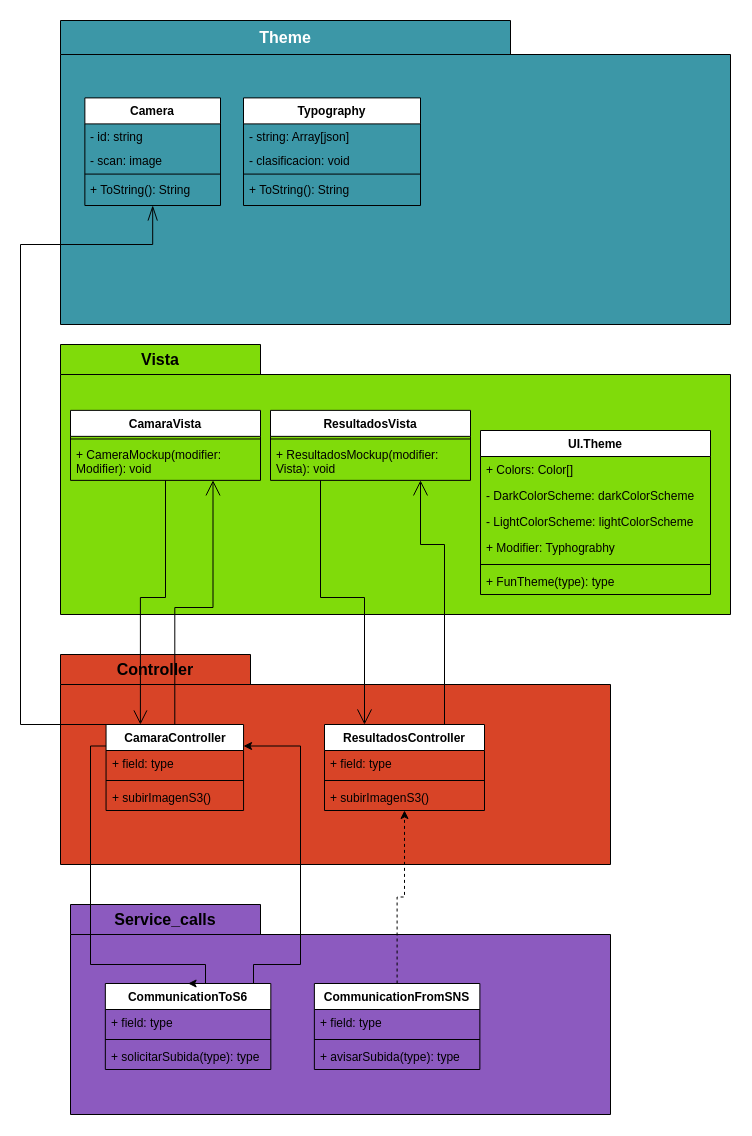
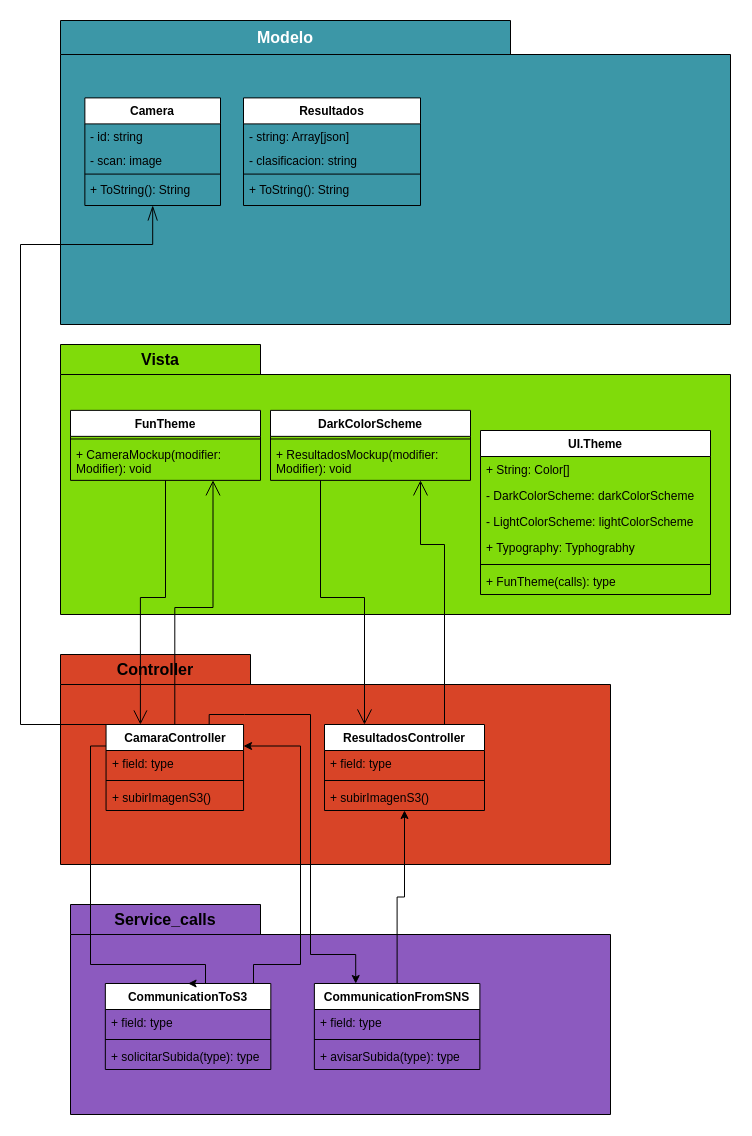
  <mxCell id="0" />
  <mxCell id="1" parent="0" />
  <mxCell id="2" value="Capas de Frontend de la aplicación" style="text;html=1;align=center;verticalAlign=middle;whiteSpace=wrap;rounded=0;" parent="1" vertex="1"><mxGeometry x="257.5" y="68" width="195" height="30" as="geometry" /></mxCell>
- <mxCell id="3" value="&lt;font style=&quot;font-size: 16px;&quot; color=&quot;#ffffff&quot;&gt;Theme&lt;/font&gt;" style="shape=folder;fontStyle=1;tabWidth=450;tabHeight=34;tabPosition=left;html=1;boundedLbl=1;labelInHeader=1;container=1;collapsible=0;whiteSpace=wrap;fillColor=#3C97A7;" parent="1" vertex="1"><mxGeometry x="60" y="20" width="670" height="304" as="geometry" /></mxCell>
+ <mxCell id="3" value="&lt;font style=&quot;font-size: 16px;&quot; color=&quot;#ffffff&quot;&gt;Modelo&lt;/font&gt;" style="shape=folder;fontStyle=1;tabWidth=450;tabHeight=34;tabPosition=left;html=1;boundedLbl=1;labelInHeader=1;container=1;collapsible=0;whiteSpace=wrap;fillColor=#3C97A7;" parent="1" vertex="1"><mxGeometry x="60" y="20" width="670" height="304" as="geometry" /></mxCell>
  <mxCell id="4" value="" style="html=1;strokeColor=none;resizeWidth=1;resizeHeight=1;fillColor=none;part=1;connectable=0;allowArrows=0;deletable=0;whiteSpace=wrap;" parent="3" vertex="1"><mxGeometry width="670" height="212.8" relative="1" as="geometry"><mxPoint y="30" as="offset" /></mxGeometry></mxCell>
- <mxCell id="5" value="Typography" style="swimlane;fontStyle=1;align=center;verticalAlign=top;childLayout=stackLayout;horizontal=1;startSize=26;horizontalStack=0;resizeParent=1;resizeParentMax=0;resizeLast=0;collapsible=1;marginBottom=0;whiteSpace=wrap;html=1;" parent="3" vertex="1"><mxGeometry x="183" y="77.4" width="177" height="107.603" as="geometry"><mxRectangle x="183" y="77.4" width="100" height="30" as="alternateBounds" /></mxGeometry></mxCell>
+ <mxCell id="5" value="Resultados" style="swimlane;fontStyle=1;align=center;verticalAlign=top;childLayout=stackLayout;horizontal=1;startSize=26;horizontalStack=0;resizeParent=1;resizeParentMax=0;resizeLast=0;collapsible=1;marginBottom=0;whiteSpace=wrap;html=1;" parent="3" vertex="1"><mxGeometry x="183" y="77.4" width="177" height="107.603" as="geometry"><mxRectangle x="183" y="77.4" width="100" height="30" as="alternateBounds" /></mxGeometry></mxCell>
  <mxCell id="6" value="- string: Array[json]" style="text;strokeColor=none;fillColor=none;align=left;verticalAlign=top;spacingLeft=4;spacingRight=4;overflow=hidden;rotatable=0;points=[[0,0.5],[1,0.5]];portConstraint=eastwest;whiteSpace=wrap;html=1;" parent="5" vertex="1"><mxGeometry y="26" width="177" height="24" as="geometry" /></mxCell>
- <mxCell id="7" value="- clasificacion: void" style="text;strokeColor=none;fillColor=none;align=left;verticalAlign=top;spacingLeft=4;spacingRight=4;overflow=hidden;rotatable=0;points=[[0,0.5],[1,0.5]];portConstraint=eastwest;whiteSpace=wrap;html=1;" parent="5" vertex="1"><mxGeometry y="50" width="177" height="24" as="geometry" /></mxCell>
+ <mxCell id="7" value="- clasificacion: string" style="text;strokeColor=none;fillColor=none;align=left;verticalAlign=top;spacingLeft=4;spacingRight=4;overflow=hidden;rotatable=0;points=[[0,0.5],[1,0.5]];portConstraint=eastwest;whiteSpace=wrap;html=1;" parent="5" vertex="1"><mxGeometry y="50" width="177" height="24" as="geometry" /></mxCell>
  <mxCell id="8" value="" style="line;strokeWidth=1;fillColor=none;align=left;verticalAlign=middle;spacingTop=-1;spacingLeft=3;spacingRight=3;rotatable=0;labelPosition=right;points=[];portConstraint=eastwest;strokeColor=inherit;" parent="5" vertex="1"><mxGeometry y="74" width="177" height="4.39" as="geometry" /></mxCell>
  <mxCell id="9" value="+ ToString(): String&amp;nbsp;" style="text;strokeColor=none;fillColor=none;align=left;verticalAlign=top;spacingLeft=4;spacingRight=4;overflow=hidden;rotatable=0;points=[[0,0.5],[1,0.5]];portConstraint=eastwest;whiteSpace=wrap;html=1;" parent="5" vertex="1"><mxGeometry y="78.39" width="177" height="29.213" as="geometry" /></mxCell>
  <mxCell id="10" value="Camera" style="swimlane;fontStyle=1;align=center;verticalAlign=top;childLayout=stackLayout;horizontal=1;startSize=26;horizontalStack=0;resizeParent=1;resizeParentMax=0;resizeLast=0;collapsible=1;marginBottom=0;whiteSpace=wrap;html=1;" parent="3" vertex="1"><mxGeometry x="24.37" y="77.4" width="135.63" height="107.603" as="geometry"><mxRectangle x="24.37" y="77.4" width="80" height="30" as="alternateBounds" /></mxGeometry></mxCell>
  <mxCell id="11" value="- id: string" style="text;strokeColor=none;fillColor=none;align=left;verticalAlign=top;spacingLeft=4;spacingRight=4;overflow=hidden;rotatable=0;points=[[0,0.5],[1,0.5]];portConstraint=eastwest;whiteSpace=wrap;html=1;" parent="10" vertex="1"><mxGeometry y="26" width="135.63" height="24" as="geometry" /></mxCell>
  <mxCell id="12" value="- scan: image" style="text;strokeColor=none;fillColor=none;align=left;verticalAlign=top;spacingLeft=4;spacingRight=4;overflow=hidden;rotatable=0;points=[[0,0.5],[1,0.5]];portConstraint=eastwest;whiteSpace=wrap;html=1;" parent="10" vertex="1"><mxGeometry y="50" width="135.63" height="24" as="geometry" /></mxCell>
  <mxCell id="13" value="" style="line;strokeWidth=1;fillColor=none;align=left;verticalAlign=middle;spacingTop=-1;spacingLeft=3;spacingRight=3;rotatable=0;labelPosition=right;points=[];portConstraint=eastwest;strokeColor=inherit;" parent="10" vertex="1"><mxGeometry y="74" width="135.63" height="4.39" as="geometry" /></mxCell>
  <mxCell id="14" value="+ ToString(): String&amp;nbsp;" style="text;strokeColor=none;fillColor=none;align=left;verticalAlign=top;spacingLeft=4;spacingRight=4;overflow=hidden;rotatable=0;points=[[0,0.5],[1,0.5]];portConstraint=eastwest;whiteSpace=wrap;html=1;" parent="10" vertex="1"><mxGeometry y="78.39" width="135.63" height="29.213" as="geometry" /></mxCell>
  <mxCell id="15" value="&lt;font style=&quot;font-size: 16px;&quot;&gt;Vista&lt;/font&gt;" style="shape=folder;fontStyle=1;tabWidth=200;tabHeight=30;tabPosition=left;html=1;boundedLbl=1;labelInHeader=1;container=1;collapsible=0;whiteSpace=wrap;fillColor=#80db0a;" parent="1" vertex="1"><mxGeometry x="60" y="344" width="670" height="270" as="geometry" /></mxCell>
  <mxCell id="16" value="" style="html=1;strokeColor=none;resizeWidth=1;resizeHeight=1;fillColor=none;part=1;connectable=0;allowArrows=0;deletable=0;whiteSpace=wrap;" parent="15" vertex="1"><mxGeometry width="670" height="189" relative="1" as="geometry"><mxPoint y="30" as="offset" /></mxGeometry></mxCell>
- <mxCell id="17" value="CamaraVista" style="swimlane;fontStyle=1;align=center;verticalAlign=top;childLayout=stackLayout;horizontal=1;startSize=26;horizontalStack=0;resizeParent=1;resizeParentMax=0;resizeLast=0;collapsible=1;marginBottom=0;whiteSpace=wrap;html=1;" parent="15" vertex="1"><mxGeometry x="10.0" y="65.86" width="190" height="69.998" as="geometry"><mxRectangle x="10.0" y="65.86" width="110" height="30" as="alternateBounds" /></mxGeometry></mxCell>
+ <mxCell id="17" value="FunTheme" style="swimlane;fontStyle=1;align=center;verticalAlign=top;childLayout=stackLayout;horizontal=1;startSize=26;horizontalStack=0;resizeParent=1;resizeParentMax=0;resizeLast=0;collapsible=1;marginBottom=0;whiteSpace=wrap;html=1;" parent="15" vertex="1"><mxGeometry x="10.0" y="65.86" width="190" height="69.998" as="geometry"><mxRectangle x="10.0" y="65.86" width="110" height="30" as="alternateBounds" /></mxGeometry></mxCell>
  <mxCell id="18" value="" style="line;strokeWidth=1;fillColor=none;align=left;verticalAlign=middle;spacingTop=-1;spacingLeft=3;spacingRight=3;rotatable=0;labelPosition=right;points=[];portConstraint=eastwest;strokeColor=inherit;" parent="17" vertex="1"><mxGeometry y="26" width="190" height="5.268" as="geometry" /></mxCell>
  <mxCell id="19" value="+ CameraMockup(modifier: Modifier): void" style="text;strokeColor=none;fillColor=none;align=left;verticalAlign=top;spacingLeft=4;spacingRight=4;overflow=hidden;rotatable=0;points=[[0,0.5],[1,0.5]];portConstraint=eastwest;whiteSpace=wrap;html=1;" parent="17" vertex="1"><mxGeometry y="31.268" width="190" height="38.73" as="geometry" /></mxCell>
- <mxCell id="20" value="ResultadosVista" style="swimlane;fontStyle=1;align=center;verticalAlign=top;childLayout=stackLayout;horizontal=1;startSize=26;horizontalStack=0;resizeParent=1;resizeParentMax=0;resizeLast=0;collapsible=1;marginBottom=0;whiteSpace=wrap;html=1;" parent="15" vertex="1"><mxGeometry x="210" y="65.86" width="200" height="69.998" as="geometry"><mxRectangle x="210" y="65.86" width="130" height="30" as="alternateBounds" /></mxGeometry></mxCell>
+ <mxCell id="20" value="DarkColorScheme" style="swimlane;fontStyle=1;align=center;verticalAlign=top;childLayout=stackLayout;horizontal=1;startSize=26;horizontalStack=0;resizeParent=1;resizeParentMax=0;resizeLast=0;collapsible=1;marginBottom=0;whiteSpace=wrap;html=1;" parent="15" vertex="1"><mxGeometry x="210" y="65.86" width="200" height="69.998" as="geometry"><mxRectangle x="210" y="65.86" width="130" height="30" as="alternateBounds" /></mxGeometry></mxCell>
  <mxCell id="21" value="" style="line;strokeWidth=1;fillColor=none;align=left;verticalAlign=middle;spacingTop=-1;spacingLeft=3;spacingRight=3;rotatable=0;labelPosition=right;points=[];portConstraint=eastwest;strokeColor=inherit;" parent="20" vertex="1"><mxGeometry y="26" width="200" height="5.268" as="geometry" /></mxCell>
- <mxCell id="22" value="+ ResultadosMockup(modifier: Vista): void" style="text;strokeColor=none;fillColor=none;align=left;verticalAlign=top;spacingLeft=4;spacingRight=4;overflow=hidden;rotatable=0;points=[[0,0.5],[1,0.5]];portConstraint=eastwest;whiteSpace=wrap;html=1;" parent="20" vertex="1"><mxGeometry y="31.268" width="200" height="38.73" as="geometry" /></mxCell>
+ <mxCell id="22" value="+ ResultadosMockup(modifier: Modifier): void" style="text;strokeColor=none;fillColor=none;align=left;verticalAlign=top;spacingLeft=4;spacingRight=4;overflow=hidden;rotatable=0;points=[[0,0.5],[1,0.5]];portConstraint=eastwest;whiteSpace=wrap;html=1;" parent="20" vertex="1"><mxGeometry y="31.268" width="200" height="38.73" as="geometry" /></mxCell>
  <mxCell id="23" value="UI.Theme" style="swimlane;fontStyle=1;align=center;verticalAlign=top;childLayout=stackLayout;horizontal=1;startSize=26;horizontalStack=0;resizeParent=1;resizeParentMax=0;resizeLast=0;collapsible=1;marginBottom=0;whiteSpace=wrap;html=1;" vertex="1" parent="15"><mxGeometry x="420" y="86" width="230" height="164" as="geometry" /></mxCell>
- <mxCell id="24" value="+ Colors: Color[]" style="text;strokeColor=none;fillColor=none;align=left;verticalAlign=top;spacingLeft=4;spacingRight=4;overflow=hidden;rotatable=0;points=[[0,0.5],[1,0.5]];portConstraint=eastwest;whiteSpace=wrap;html=1;" vertex="1" parent="23"><mxGeometry y="26" width="230" height="26" as="geometry" /></mxCell>
+ <mxCell id="24" value="+ String: Color[]" style="text;strokeColor=none;fillColor=none;align=left;verticalAlign=top;spacingLeft=4;spacingRight=4;overflow=hidden;rotatable=0;points=[[0,0.5],[1,0.5]];portConstraint=eastwest;whiteSpace=wrap;html=1;" vertex="1" parent="23"><mxGeometry y="26" width="230" height="26" as="geometry" /></mxCell>
  <mxCell id="25" value="- DarkColorScheme: darkColorScheme" style="text;strokeColor=none;fillColor=none;align=left;verticalAlign=top;spacingLeft=4;spacingRight=4;overflow=hidden;rotatable=0;points=[[0,0.5],[1,0.5]];portConstraint=eastwest;whiteSpace=wrap;html=1;" vertex="1" parent="23"><mxGeometry y="52" width="230" height="26" as="geometry" /></mxCell>
  <mxCell id="26" value="- LightColorScheme: lightColorScheme" style="text;strokeColor=none;fillColor=none;align=left;verticalAlign=top;spacingLeft=4;spacingRight=4;overflow=hidden;rotatable=0;points=[[0,0.5],[1,0.5]];portConstraint=eastwest;whiteSpace=wrap;html=1;" vertex="1" parent="23"><mxGeometry y="78" width="230" height="26" as="geometry" /></mxCell>
- <mxCell id="27" value="+ Modifier: Typhograbhy" style="text;strokeColor=none;fillColor=none;align=left;verticalAlign=top;spacingLeft=4;spacingRight=4;overflow=hidden;rotatable=0;points=[[0,0.5],[1,0.5]];portConstraint=eastwest;whiteSpace=wrap;html=1;" vertex="1" parent="23"><mxGeometry y="104" width="230" height="26" as="geometry" /></mxCell>
+ <mxCell id="27" value="+ Typography: Typhograbhy" style="text;strokeColor=none;fillColor=none;align=left;verticalAlign=top;spacingLeft=4;spacingRight=4;overflow=hidden;rotatable=0;points=[[0,0.5],[1,0.5]];portConstraint=eastwest;whiteSpace=wrap;html=1;" vertex="1" parent="23"><mxGeometry y="104" width="230" height="26" as="geometry" /></mxCell>
  <mxCell id="28" value="" style="line;strokeWidth=1;fillColor=none;align=left;verticalAlign=middle;spacingTop=-1;spacingLeft=3;spacingRight=3;rotatable=0;labelPosition=right;points=[];portConstraint=eastwest;strokeColor=inherit;" vertex="1" parent="23"><mxGeometry y="130" width="230" height="8" as="geometry" /></mxCell>
- <mxCell id="29" value="+ FunTheme(type): type" style="text;strokeColor=none;fillColor=none;align=left;verticalAlign=top;spacingLeft=4;spacingRight=4;overflow=hidden;rotatable=0;points=[[0,0.5],[1,0.5]];portConstraint=eastwest;whiteSpace=wrap;html=1;" vertex="1" parent="23"><mxGeometry y="138" width="230" height="26" as="geometry" /></mxCell>
+ <mxCell id="29" value="+ FunTheme(calls): type" style="text;strokeColor=none;fillColor=none;align=left;verticalAlign=top;spacingLeft=4;spacingRight=4;overflow=hidden;rotatable=0;points=[[0,0.5],[1,0.5]];portConstraint=eastwest;whiteSpace=wrap;html=1;" vertex="1" parent="23"><mxGeometry y="138" width="230" height="26" as="geometry" /></mxCell>
  <mxCell id="30" value="&lt;font style=&quot;font-size: 16px;&quot;&gt;Controller&lt;/font&gt;" style="shape=folder;fontStyle=1;tabWidth=190;tabHeight=30;tabPosition=left;html=1;boundedLbl=1;labelInHeader=1;container=1;collapsible=0;whiteSpace=wrap;fillColor=#D84427;" parent="1" vertex="1"><mxGeometry x="60" y="654" width="550" height="210" as="geometry" /></mxCell>
  <mxCell id="31" value="" style="html=1;strokeColor=none;resizeWidth=1;resizeHeight=1;fillColor=none;part=1;connectable=0;allowArrows=0;deletable=0;whiteSpace=wrap;" parent="30" vertex="1"><mxGeometry width="550" height="147" relative="1" as="geometry"><mxPoint y="30" as="offset" /></mxGeometry></mxCell>
  <mxCell id="32" value="CamaraController" style="swimlane;fontStyle=1;align=center;verticalAlign=top;childLayout=stackLayout;horizontal=1;startSize=26;horizontalStack=0;resizeParent=1;resizeParentMax=0;resizeLast=0;collapsible=1;marginBottom=0;whiteSpace=wrap;html=1;" parent="30" vertex="1"><mxGeometry x="45.547" y="70" width="137.5" height="86" as="geometry" /></mxCell>
  <mxCell id="33" value="+ field: type" style="text;strokeColor=none;fillColor=none;align=left;verticalAlign=top;spacingLeft=4;spacingRight=4;overflow=hidden;rotatable=0;points=[[0,0.5],[1,0.5]];portConstraint=eastwest;whiteSpace=wrap;html=1;" parent="32" vertex="1"><mxGeometry y="26" width="137.5" height="26" as="geometry" /></mxCell>
  <mxCell id="34" value="" style="line;strokeWidth=1;fillColor=none;align=left;verticalAlign=middle;spacingTop=-1;spacingLeft=3;spacingRight=3;rotatable=0;labelPosition=right;points=[];portConstraint=eastwest;strokeColor=inherit;" parent="32" vertex="1"><mxGeometry y="52" width="137.5" height="8" as="geometry" /></mxCell>
  <mxCell id="35" value="+ subirImagenS3()" style="text;strokeColor=none;fillColor=none;align=left;verticalAlign=top;spacingLeft=4;spacingRight=4;overflow=hidden;rotatable=0;points=[[0,0.5],[1,0.5]];portConstraint=eastwest;whiteSpace=wrap;html=1;" parent="32" vertex="1"><mxGeometry y="60" width="137.5" height="26" as="geometry" /></mxCell>
  <mxCell id="36" value="&lt;font style=&quot;font-size: 16px;&quot;&gt;Service_calls&lt;/font&gt;" style="shape=folder;fontStyle=1;tabWidth=190;tabHeight=30;tabPosition=left;html=1;boundedLbl=1;labelInHeader=1;container=1;collapsible=0;whiteSpace=wrap;fillColor=#8C5ABF;" parent="1" vertex="1"><mxGeometry x="70" y="904" width="540" height="210" as="geometry" /></mxCell>
  <mxCell id="37" value="" style="html=1;strokeColor=none;resizeWidth=1;resizeHeight=1;fillColor=none;part=1;connectable=0;allowArrows=0;deletable=0;whiteSpace=wrap;" parent="36" vertex="1"><mxGeometry width="540" height="147" relative="1" as="geometry"><mxPoint y="30" as="offset" /></mxGeometry></mxCell>
- <mxCell id="38" value="CommunicationToS6" style="swimlane;fontStyle=1;align=center;verticalAlign=top;childLayout=stackLayout;horizontal=1;startSize=26;horizontalStack=0;resizeParent=1;resizeParentMax=0;resizeLast=0;collapsible=1;marginBottom=0;whiteSpace=wrap;html=1;" parent="36" vertex="1"><mxGeometry x="34.839" y="79" width="165.484" height="86" as="geometry" /></mxCell>
+ <mxCell id="38" value="CommunicationToS3" style="swimlane;fontStyle=1;align=center;verticalAlign=top;childLayout=stackLayout;horizontal=1;startSize=26;horizontalStack=0;resizeParent=1;resizeParentMax=0;resizeLast=0;collapsible=1;marginBottom=0;whiteSpace=wrap;html=1;" parent="36" vertex="1"><mxGeometry x="34.839" y="79" width="165.484" height="86" as="geometry" /></mxCell>
  <mxCell id="39" value="+ field: type" style="text;strokeColor=none;fillColor=none;align=left;verticalAlign=top;spacingLeft=4;spacingRight=4;overflow=hidden;rotatable=0;points=[[0,0.5],[1,0.5]];portConstraint=eastwest;whiteSpace=wrap;html=1;" parent="38" vertex="1"><mxGeometry y="26" width="165.484" height="26" as="geometry" /></mxCell>
  <mxCell id="40" value="" style="line;strokeWidth=1;fillColor=none;align=left;verticalAlign=middle;spacingTop=-1;spacingLeft=3;spacingRight=3;rotatable=0;labelPosition=right;points=[];portConstraint=eastwest;strokeColor=inherit;" parent="38" vertex="1"><mxGeometry y="52" width="165.484" height="8" as="geometry" /></mxCell>
  <mxCell id="41" value="+ solicitarSubida(type): type" style="text;strokeColor=none;fillColor=none;align=left;verticalAlign=top;spacingLeft=4;spacingRight=4;overflow=hidden;rotatable=0;points=[[0,0.5],[1,0.5]];portConstraint=eastwest;whiteSpace=wrap;html=1;" parent="38" vertex="1"><mxGeometry y="60" width="165.484" height="26" as="geometry" /></mxCell>
  <mxCell id="42" value="CommunicationFromSNS" style="swimlane;fontStyle=1;align=center;verticalAlign=top;childLayout=stackLayout;horizontal=1;startSize=26;horizontalStack=0;resizeParent=1;resizeParentMax=0;resizeLast=0;collapsible=1;marginBottom=0;whiteSpace=wrap;html=1;" parent="36" vertex="1"><mxGeometry x="243.871" y="79" width="165.484" height="86" as="geometry" /></mxCell>
  <mxCell id="43" value="+ field: type" style="text;strokeColor=none;fillColor=none;align=left;verticalAlign=top;spacingLeft=4;spacingRight=4;overflow=hidden;rotatable=0;points=[[0,0.5],[1,0.5]];portConstraint=eastwest;whiteSpace=wrap;html=1;" parent="42" vertex="1"><mxGeometry y="26" width="165.484" height="26" as="geometry" /></mxCell>
  <mxCell id="44" value="" style="line;strokeWidth=1;fillColor=none;align=left;verticalAlign=middle;spacingTop=-1;spacingLeft=3;spacingRight=3;rotatable=0;labelPosition=right;points=[];portConstraint=eastwest;strokeColor=inherit;" parent="42" vertex="1"><mxGeometry y="52" width="165.484" height="8" as="geometry" /></mxCell>
  <mxCell id="45" value="+ avisarSubida(type): type" style="text;strokeColor=none;fillColor=none;align=left;verticalAlign=top;spacingLeft=4;spacingRight=4;overflow=hidden;rotatable=0;points=[[0,0.5],[1,0.5]];portConstraint=eastwest;whiteSpace=wrap;html=1;" parent="42" vertex="1"><mxGeometry y="60" width="165.484" height="26" as="geometry" /></mxCell>
  <mxCell id="46" style="edgeStyle=orthogonalEdgeStyle;rounded=0;orthogonalLoop=1;jettySize=auto;html=1;exitX=0;exitY=0.25;exitDx=0;exitDy=0;entryX=0.5;entryY=0;entryDx=0;entryDy=0;" parent="1" source="32" target="38" edge="1"><mxGeometry relative="1" as="geometry"><Array as="points"><mxPoint x="90" y="746" /><mxPoint x="90" y="964" /><mxPoint x="205" y="964" /></Array></mxGeometry></mxCell>
  <mxCell id="47" style="edgeStyle=orthogonalEdgeStyle;rounded=0;orthogonalLoop=1;jettySize=auto;html=1;exitX=0.75;exitY=0;exitDx=0;exitDy=0;entryX=1;entryY=0.25;entryDx=0;entryDy=0;" parent="1" source="38" target="32" edge="1"><mxGeometry relative="1" as="geometry"><Array as="points"><mxPoint x="253" y="983" /><mxPoint x="253" y="964" /><mxPoint x="300" y="964" /><mxPoint x="300" y="746" /></Array></mxGeometry></mxCell>
+ <mxCell id="48" style="edgeStyle=orthogonalEdgeStyle;rounded=0;orthogonalLoop=1;jettySize=auto;html=1;exitX=0.75;exitY=0;exitDx=0;exitDy=0;entryX=0.25;entryY=0;entryDx=0;entryDy=0;" parent="1" source="32" target="42" edge="1"><mxGeometry relative="1" as="geometry"><Array as="points"><mxPoint x="244" y="714" /><mxPoint x="310" y="714" /><mxPoint x="310" y="954" /><mxPoint x="424" y="954" /></Array></mxGeometry></mxCell>
  <mxCell id="49" style="edgeStyle=orthogonalEdgeStyle;rounded=0;orthogonalLoop=1;jettySize=auto;html=1;exitX=0.75;exitY=0;exitDx=0;exitDy=0;entryX=0.75;entryY=1;entryDx=0;entryDy=0;endSize=13;endArrow=open;endFill=0;" edge="1" parent="1" source="50" target="20"><mxGeometry relative="1" as="geometry"><Array as="points"><mxPoint x="444" y="544" /><mxPoint x="420" y="544" /></Array></mxGeometry></mxCell>
  <mxCell id="50" value="ResultadosController" style="swimlane;fontStyle=1;align=center;verticalAlign=top;childLayout=stackLayout;horizontal=1;startSize=26;horizontalStack=0;resizeParent=1;resizeParentMax=0;resizeLast=0;collapsible=1;marginBottom=0;whiteSpace=wrap;html=1;" parent="1" vertex="1"><mxGeometry x="324" y="724" width="160" height="86" as="geometry"><mxRectangle x="334" y="720" width="150" height="30" as="alternateBounds" /></mxGeometry></mxCell>
  <mxCell id="51" value="+ field: type" style="text;strokeColor=none;fillColor=none;align=left;verticalAlign=top;spacingLeft=4;spacingRight=4;overflow=hidden;rotatable=0;points=[[0,0.5],[1,0.5]];portConstraint=eastwest;whiteSpace=wrap;html=1;" parent="50" vertex="1"><mxGeometry y="26" width="160" height="26" as="geometry" /></mxCell>
  <mxCell id="52" value="" style="line;strokeWidth=1;fillColor=none;align=left;verticalAlign=middle;spacingTop=-1;spacingLeft=3;spacingRight=3;rotatable=0;labelPosition=right;points=[];portConstraint=eastwest;strokeColor=inherit;" parent="50" vertex="1"><mxGeometry y="52" width="160" height="8" as="geometry" /></mxCell>
  <mxCell id="53" value="+ subirImagenS3()" style="text;strokeColor=none;fillColor=none;align=left;verticalAlign=top;spacingLeft=4;spacingRight=4;overflow=hidden;rotatable=0;points=[[0,0.5],[1,0.5]];portConstraint=eastwest;whiteSpace=wrap;html=1;" parent="50" vertex="1"><mxGeometry y="60" width="160" height="26" as="geometry" /></mxCell>
- <mxCell id="54" style="edgeStyle=orthogonalEdgeStyle;rounded=0;orthogonalLoop=1;jettySize=auto;html=1;exitX=0.5;exitY=0;exitDx=0;exitDy=0;entryX=0.5;entryY=1;entryDx=0;entryDy=0;dashed=1;" parent="1" source="42" target="50" edge="1"><mxGeometry relative="1" as="geometry" /></mxCell>
+ <mxCell id="54" style="edgeStyle=orthogonalEdgeStyle;rounded=0;orthogonalLoop=1;jettySize=auto;html=1;exitX=0.5;exitY=0;exitDx=0;exitDy=0;entryX=0.5;entryY=1;entryDx=0;entryDy=0;" parent="1" source="42" target="50" edge="1"><mxGeometry relative="1" as="geometry" /></mxCell>
  <mxCell id="55" style="edgeStyle=orthogonalEdgeStyle;rounded=0;orthogonalLoop=1;jettySize=auto;html=1;exitX=0;exitY=0;exitDx=0;exitDy=0;endArrow=openThin;endFill=0;endSize=13;dashed=0;dashPattern=8 8;entryX=0.5;entryY=1;entryDx=0;entryDy=0;" edge="1" parent="1" source="32" target="10"><mxGeometry relative="1" as="geometry"><mxPoint x="10" y="534" as="targetPoint" /><Array as="points"><mxPoint x="20" y="724" /><mxPoint x="20" y="244" /><mxPoint x="152" y="244" /></Array></mxGeometry></mxCell>
  <mxCell id="56" style="edgeStyle=orthogonalEdgeStyle;rounded=0;orthogonalLoop=1;jettySize=auto;html=1;exitX=0.5;exitY=1;exitDx=0;exitDy=0;entryX=0.25;entryY=0;entryDx=0;entryDy=0;endArrow=open;endFill=0;endSize=12;" edge="1" parent="1" source="17" target="32"><mxGeometry relative="1" as="geometry" /></mxCell>
  <mxCell id="57" style="edgeStyle=orthogonalEdgeStyle;rounded=0;orthogonalLoop=1;jettySize=auto;html=1;exitX=0.25;exitY=1;exitDx=0;exitDy=0;entryX=0.25;entryY=0;entryDx=0;entryDy=0;strokeWidth=1;endSize=13;endArrow=open;endFill=0;" edge="1" parent="1" source="20" target="50"><mxGeometry relative="1" as="geometry" /></mxCell>
  <mxCell id="58" style="edgeStyle=orthogonalEdgeStyle;rounded=0;orthogonalLoop=1;jettySize=auto;html=1;exitX=0.5;exitY=0;exitDx=0;exitDy=0;entryX=0.75;entryY=1;entryDx=0;entryDy=0;endSize=13;endArrow=open;endFill=0;" edge="1" parent="1" source="32" target="17"><mxGeometry relative="1" as="geometry" /></mxCell>
